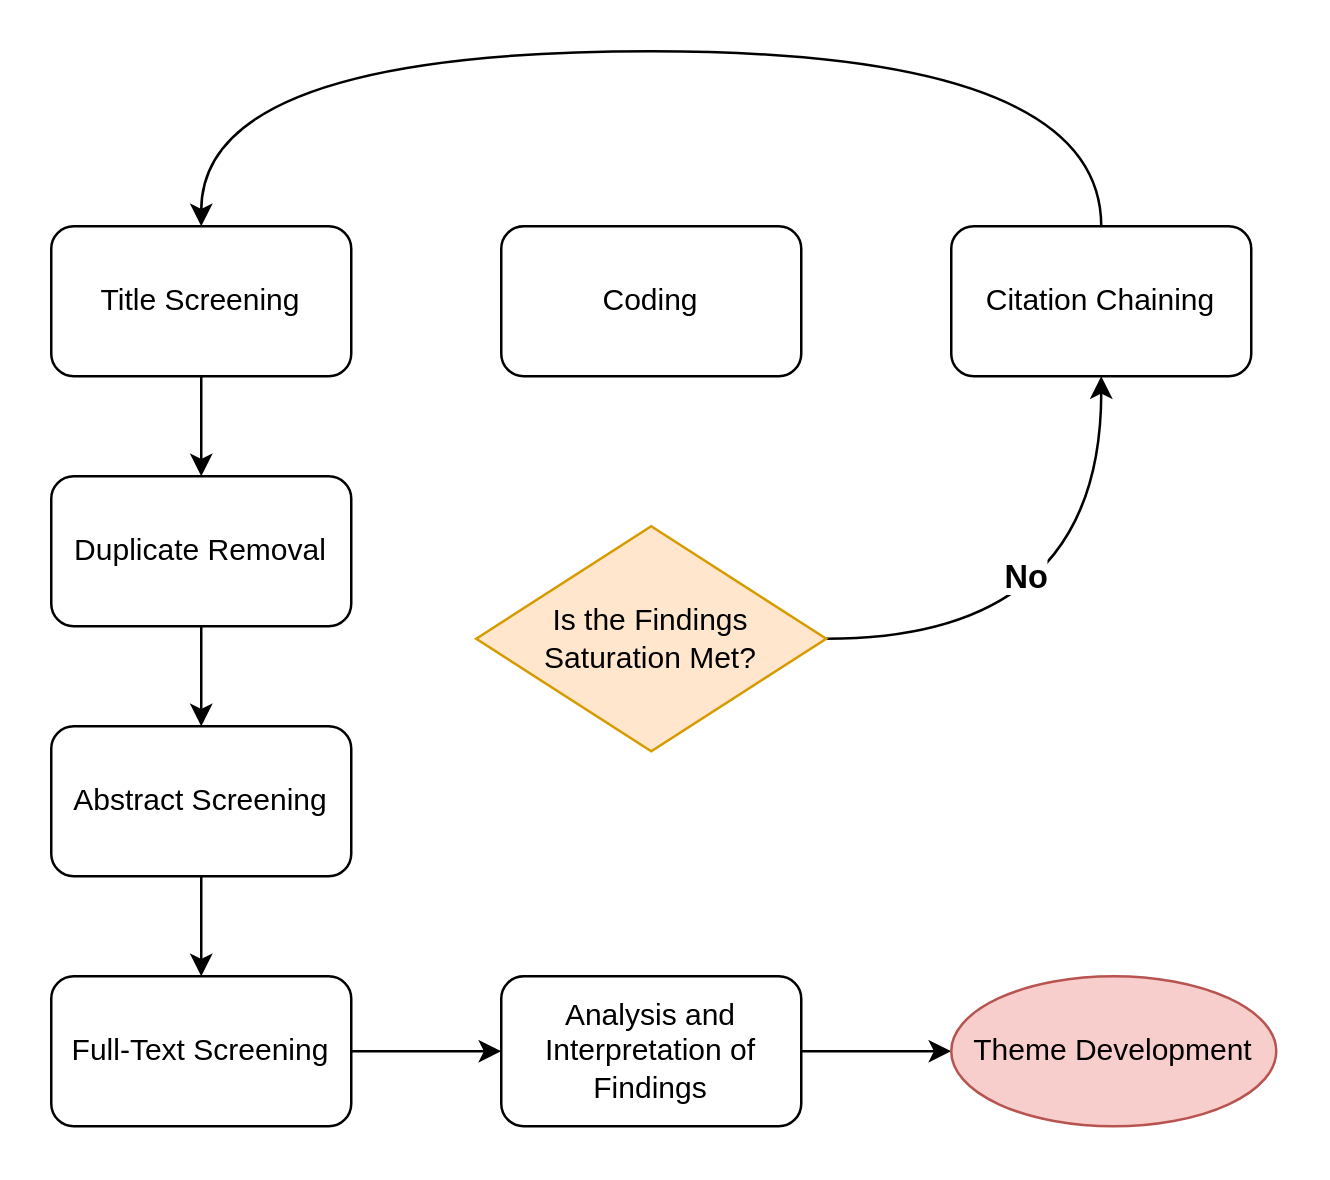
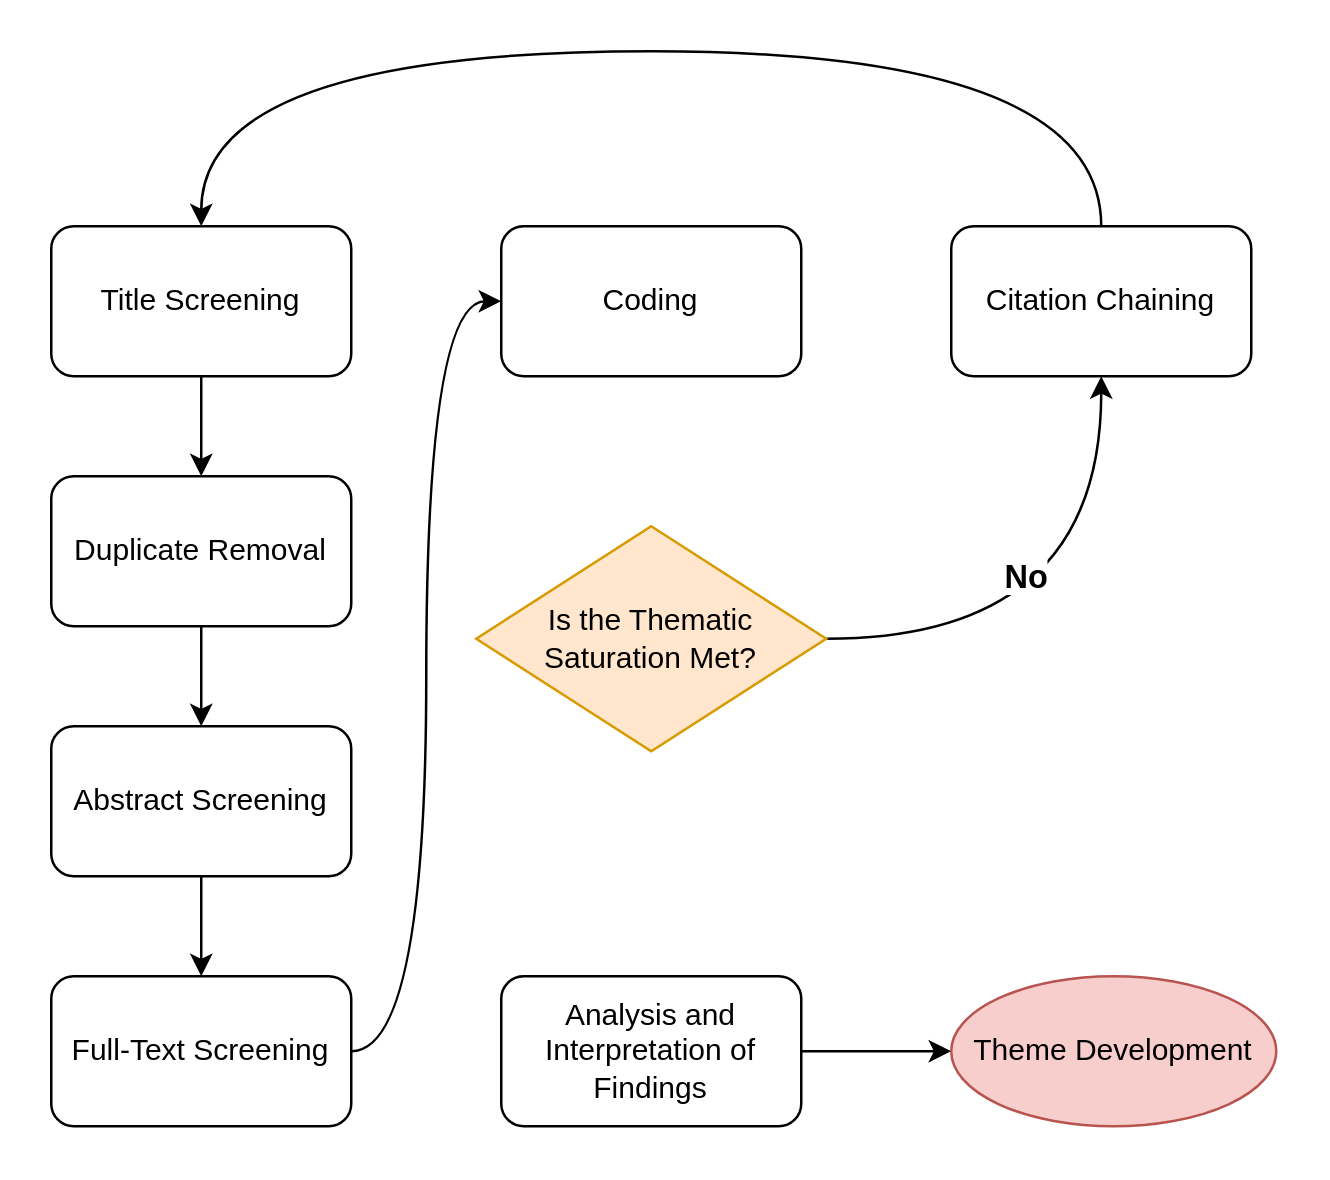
  <mxCell id="0" />
  <mxCell id="1" parent="0" />
  <mxCell id="2" style="edgeStyle=orthogonalEdgeStyle;rounded=0;orthogonalLoop=1;jettySize=auto;html=1;exitX=0.5;exitY=1;exitDx=0;exitDy=0;entryX=0.5;entryY=0;entryDx=0;entryDy=0;" edge="1" parent="1" source="3" target="5"><mxGeometry relative="1" as="geometry" /></mxCell>
  <mxCell id="3" value="Title Screening" style="rounded=1;whiteSpace=wrap;html=1;" vertex="1" parent="1"><mxGeometry x="20" y="90" width="120" height="60" as="geometry" /></mxCell>
  <mxCell id="4" style="edgeStyle=orthogonalEdgeStyle;rounded=0;orthogonalLoop=1;jettySize=auto;html=1;exitX=0.5;exitY=1;exitDx=0;exitDy=0;entryX=0.5;entryY=0;entryDx=0;entryDy=0;" edge="1" parent="1" source="5" target="7"><mxGeometry relative="1" as="geometry" /></mxCell>
  <mxCell id="5" value="Duplicate Removal" style="rounded=1;whiteSpace=wrap;html=1;" vertex="1" parent="1"><mxGeometry x="20" y="190" width="120" height="60" as="geometry" /></mxCell>
  <mxCell id="6" style="edgeStyle=orthogonalEdgeStyle;rounded=0;orthogonalLoop=1;jettySize=auto;html=1;exitX=0.5;exitY=1;exitDx=0;exitDy=0;entryX=0.5;entryY=0;entryDx=0;entryDy=0;" edge="1" parent="1" source="7" target="9"><mxGeometry relative="1" as="geometry" /></mxCell>
  <mxCell id="7" value="Abstract Screening" style="rounded=1;whiteSpace=wrap;html=1;" vertex="1" parent="1"><mxGeometry x="20" y="290" width="120" height="60" as="geometry" /></mxCell>
- <mxCell id="8" style="edgeStyle=orthogonalEdgeStyle;rounded=0;orthogonalLoop=1;jettySize=auto;html=1;exitX=1;exitY=0.5;exitDx=0;exitDy=0;curved=1;" edge="1" parent="1" source="9" target="13"><mxGeometry relative="1" as="geometry" /></mxCell>
+ <mxCell id="8" style="edgeStyle=orthogonalEdgeStyle;rounded=0;orthogonalLoop=1;jettySize=auto;html=1;exitX=1;exitY=0.5;exitDx=0;exitDy=0;entryX=0;entryY=0.5;entryDx=0;entryDy=0;curved=1;" edge="1" parent="1" source="9" target="10"><mxGeometry relative="1" as="geometry" /></mxCell>
  <mxCell id="9" value="Full-Text Screening" style="rounded=1;whiteSpace=wrap;html=1;" vertex="1" parent="1"><mxGeometry x="20" y="390" width="120" height="60" as="geometry" /></mxCell>
  <mxCell id="10" value="Coding" style="rounded=1;whiteSpace=wrap;html=1;" vertex="1" parent="1"><mxGeometry x="200" y="90" width="120" height="60" as="geometry" /></mxCell>
  <mxCell id="11" value="No" style="edgeStyle=orthogonalEdgeStyle;rounded=0;orthogonalLoop=1;jettySize=auto;html=1;exitX=1;exitY=0.5;exitDx=0;exitDy=0;entryX=0.5;entryY=1;entryDx=0;entryDy=0;curved=1;fontStyle=1;spacing=0;fontSize=13;" edge="1" parent="1" source="16" target="15"><mxGeometry x="-0.256" y="25" relative="1" as="geometry"><mxPoint x="320" y="240" as="sourcePoint" /><mxPoint as="offset" /></mxGeometry></mxCell>
  <mxCell id="12" style="edgeStyle=orthogonalEdgeStyle;rounded=0;orthogonalLoop=1;jettySize=auto;html=1;exitX=1;exitY=0.5;exitDx=0;exitDy=0;entryX=0;entryY=0.5;entryDx=0;entryDy=0;" edge="1" parent="1" source="13"><mxGeometry relative="1" as="geometry"><mxPoint x="380" y="420" as="targetPoint" /></mxGeometry></mxCell>
  <mxCell id="13" value="Analysis and Interpretation of Findings" style="rounded=1;whiteSpace=wrap;html=1;" vertex="1" parent="1"><mxGeometry x="200" y="390" width="120" height="60" as="geometry" /></mxCell>
  <mxCell id="14" style="edgeStyle=orthogonalEdgeStyle;rounded=0;orthogonalLoop=1;jettySize=auto;html=1;exitX=0.5;exitY=0;exitDx=0;exitDy=0;entryX=0.5;entryY=0;entryDx=0;entryDy=0;curved=1;" edge="1" parent="1" source="15" target="3"><mxGeometry relative="1" as="geometry"><Array as="points"><mxPoint x="440" y="20" /><mxPoint x="80" y="20" /></Array></mxGeometry></mxCell>
  <mxCell id="15" value="Citation Chaining" style="rounded=1;whiteSpace=wrap;html=1;" vertex="1" parent="1"><mxGeometry x="380" y="90" width="120" height="60" as="geometry" /></mxCell>
- <mxCell id="16" value="Is the Findings &lt;br&gt;Saturation Met?" style="rhombus;verticalAlign=middle;labelBorderColor=none;labelBackgroundColor=none;textShadow=0;whiteSpace=wrap;html=1;fillColor=#ffe6cc;strokeColor=#d79b00;" vertex="1" parent="1"><mxGeometry x="190" y="210" width="140" height="90" as="geometry" /></mxCell>
+ <mxCell id="16" value="Is the Thematic &lt;br&gt;Saturation Met?" style="rhombus;verticalAlign=middle;labelBorderColor=none;labelBackgroundColor=none;textShadow=0;whiteSpace=wrap;html=1;fillColor=#ffe6cc;strokeColor=#d79b00;" vertex="1" parent="1"><mxGeometry x="190" y="210" width="140" height="90" as="geometry" /></mxCell>
  <mxCell id="17" value="Theme Development" style="ellipse;whiteSpace=wrap;html=1;fillColor=#f8cecc;strokeColor=#b85450;" vertex="1" parent="1"><mxGeometry x="380" y="390" width="130" height="60" as="geometry" /></mxCell>
